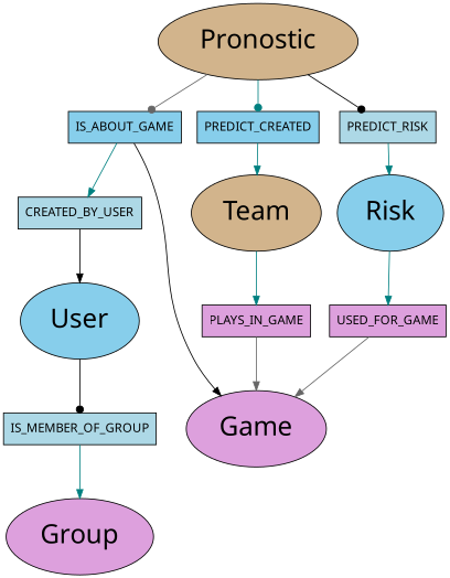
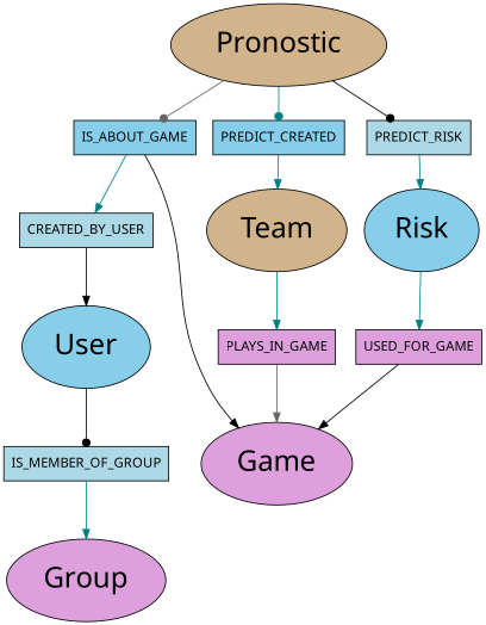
  digraph {
    node [fillcolor=skyblue fontname=sansserif shape=rect style=filled]
    edge [arrowhead=normal color=teal]
    User [fontsize=30 margin="0.2,0.2" shape=ellipse]
    IS_MEMBER_OF_GROUP [fillcolor=lightblue]
    Group [fillcolor=plum fontsize=30 margin="0.2,0.2" shape=ellipse]
    Pronostic [fillcolor=tan fontsize=30 margin="0.2,0.2" shape=ellipse]
    PREDICT_RISK [fillcolor=lightblue]
    IS_ABOUT_GAME
    n7 [label=PREDICT_CREATED]
    CREATED_BY_USER [fillcolor=lightblue]
    Risk [fontsize=30 margin="0.2,0.2" shape=ellipse]
    Game [fillcolor=plum fontsize=30 margin="0.2,0.2" shape=ellipse]
    Team [fillcolor=tan fontsize=30 margin="0.2,0.2" shape=ellipse]
    USED_FOR_GAME [fillcolor=plum]
    PLAYS_IN_GAME [fillcolor=plum]
    User -> IS_MEMBER_OF_GROUP [arrowhead=dot color=black]
    IS_MEMBER_OF_GROUP -> Group
    Pronostic -> PREDICT_RISK [arrowhead=dot color=black]
    Pronostic -> IS_ABOUT_GAME [arrowhead=dot color=gray40]
    Pronostic -> n7 [arrowhead=dot]
    PREDICT_RISK -> Risk
    IS_ABOUT_GAME -> CREATED_BY_USER
    IS_ABOUT_GAME -> Game [color=black]
    n7 -> Team
    CREATED_BY_USER -> User [color=black]
    Risk -> USED_FOR_GAME
    Team -> PLAYS_IN_GAME
-   USED_FOR_GAME -> Game [color=gray40]
+   USED_FOR_GAME -> Game [color=black]
    PLAYS_IN_GAME -> Game [color=gray40]
  }
